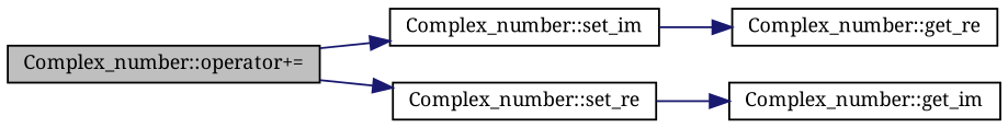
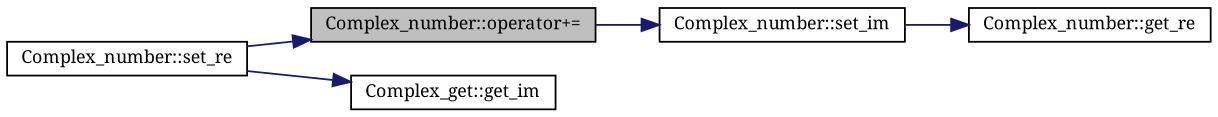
  digraph {
    fontname="Noto Serif"
    rankdir=LR
    node [color=black fillcolor=white fontname="Noto Serif" fontsize=10 shape=record style=filled]
    edge [color=midnightblue fontname="Noto Serif" fontsize=10 labelfontname=Helvetica labelfontsize=10 style=solid]
    n1 [fillcolor=grey75 fontcolor=black height=0.2 label="Complex_number::operator+=" width=0.4]
    n2 [height=0.2 label="Complex_number::set_im" width=0.4]
    n3 [height=0.2 label="Complex_number::set_re" width=0.4]
-   n4 [height=0.2 label="Complex_number::get_im" width=0.4]
+   n4 [height=0.2 label="Complex_get::get_im" width=0.4]
    n5 [height=0.2 label="Complex_number::get_re" width=0.4]
    n1 -> n2
-   n1 -> n3
+   n3 -> n1
    n2 -> n5
    n3 -> n4
  }
